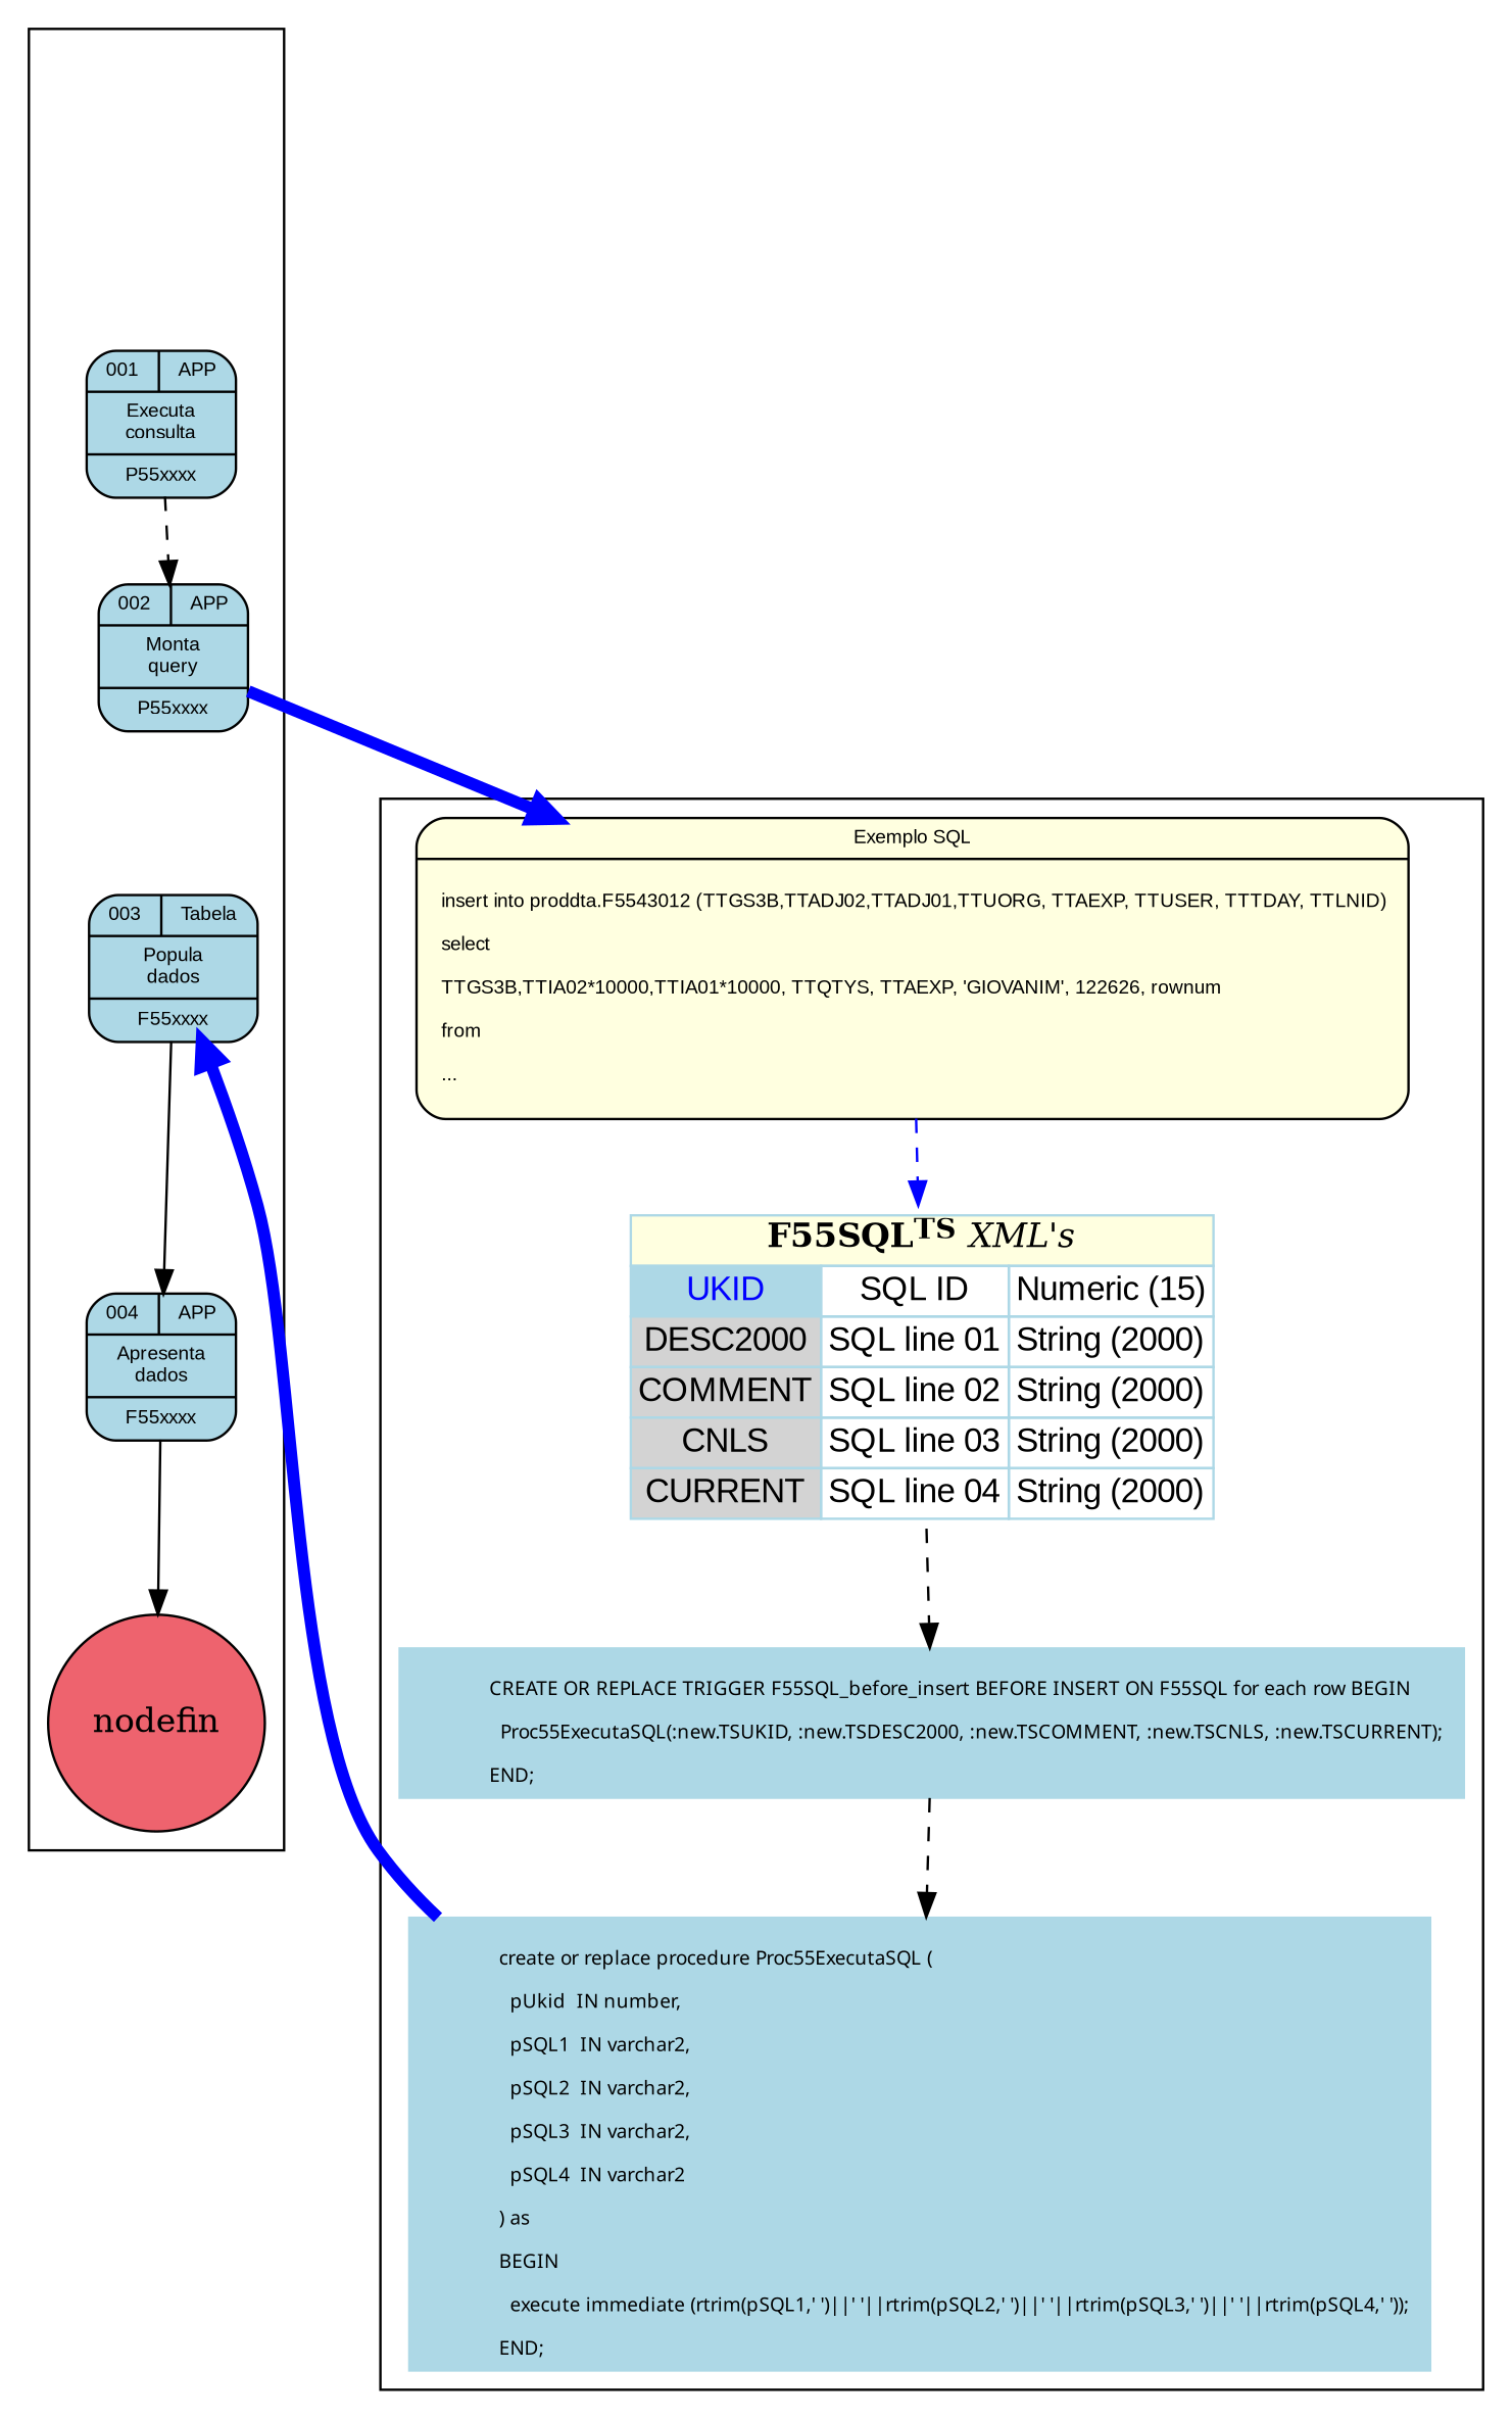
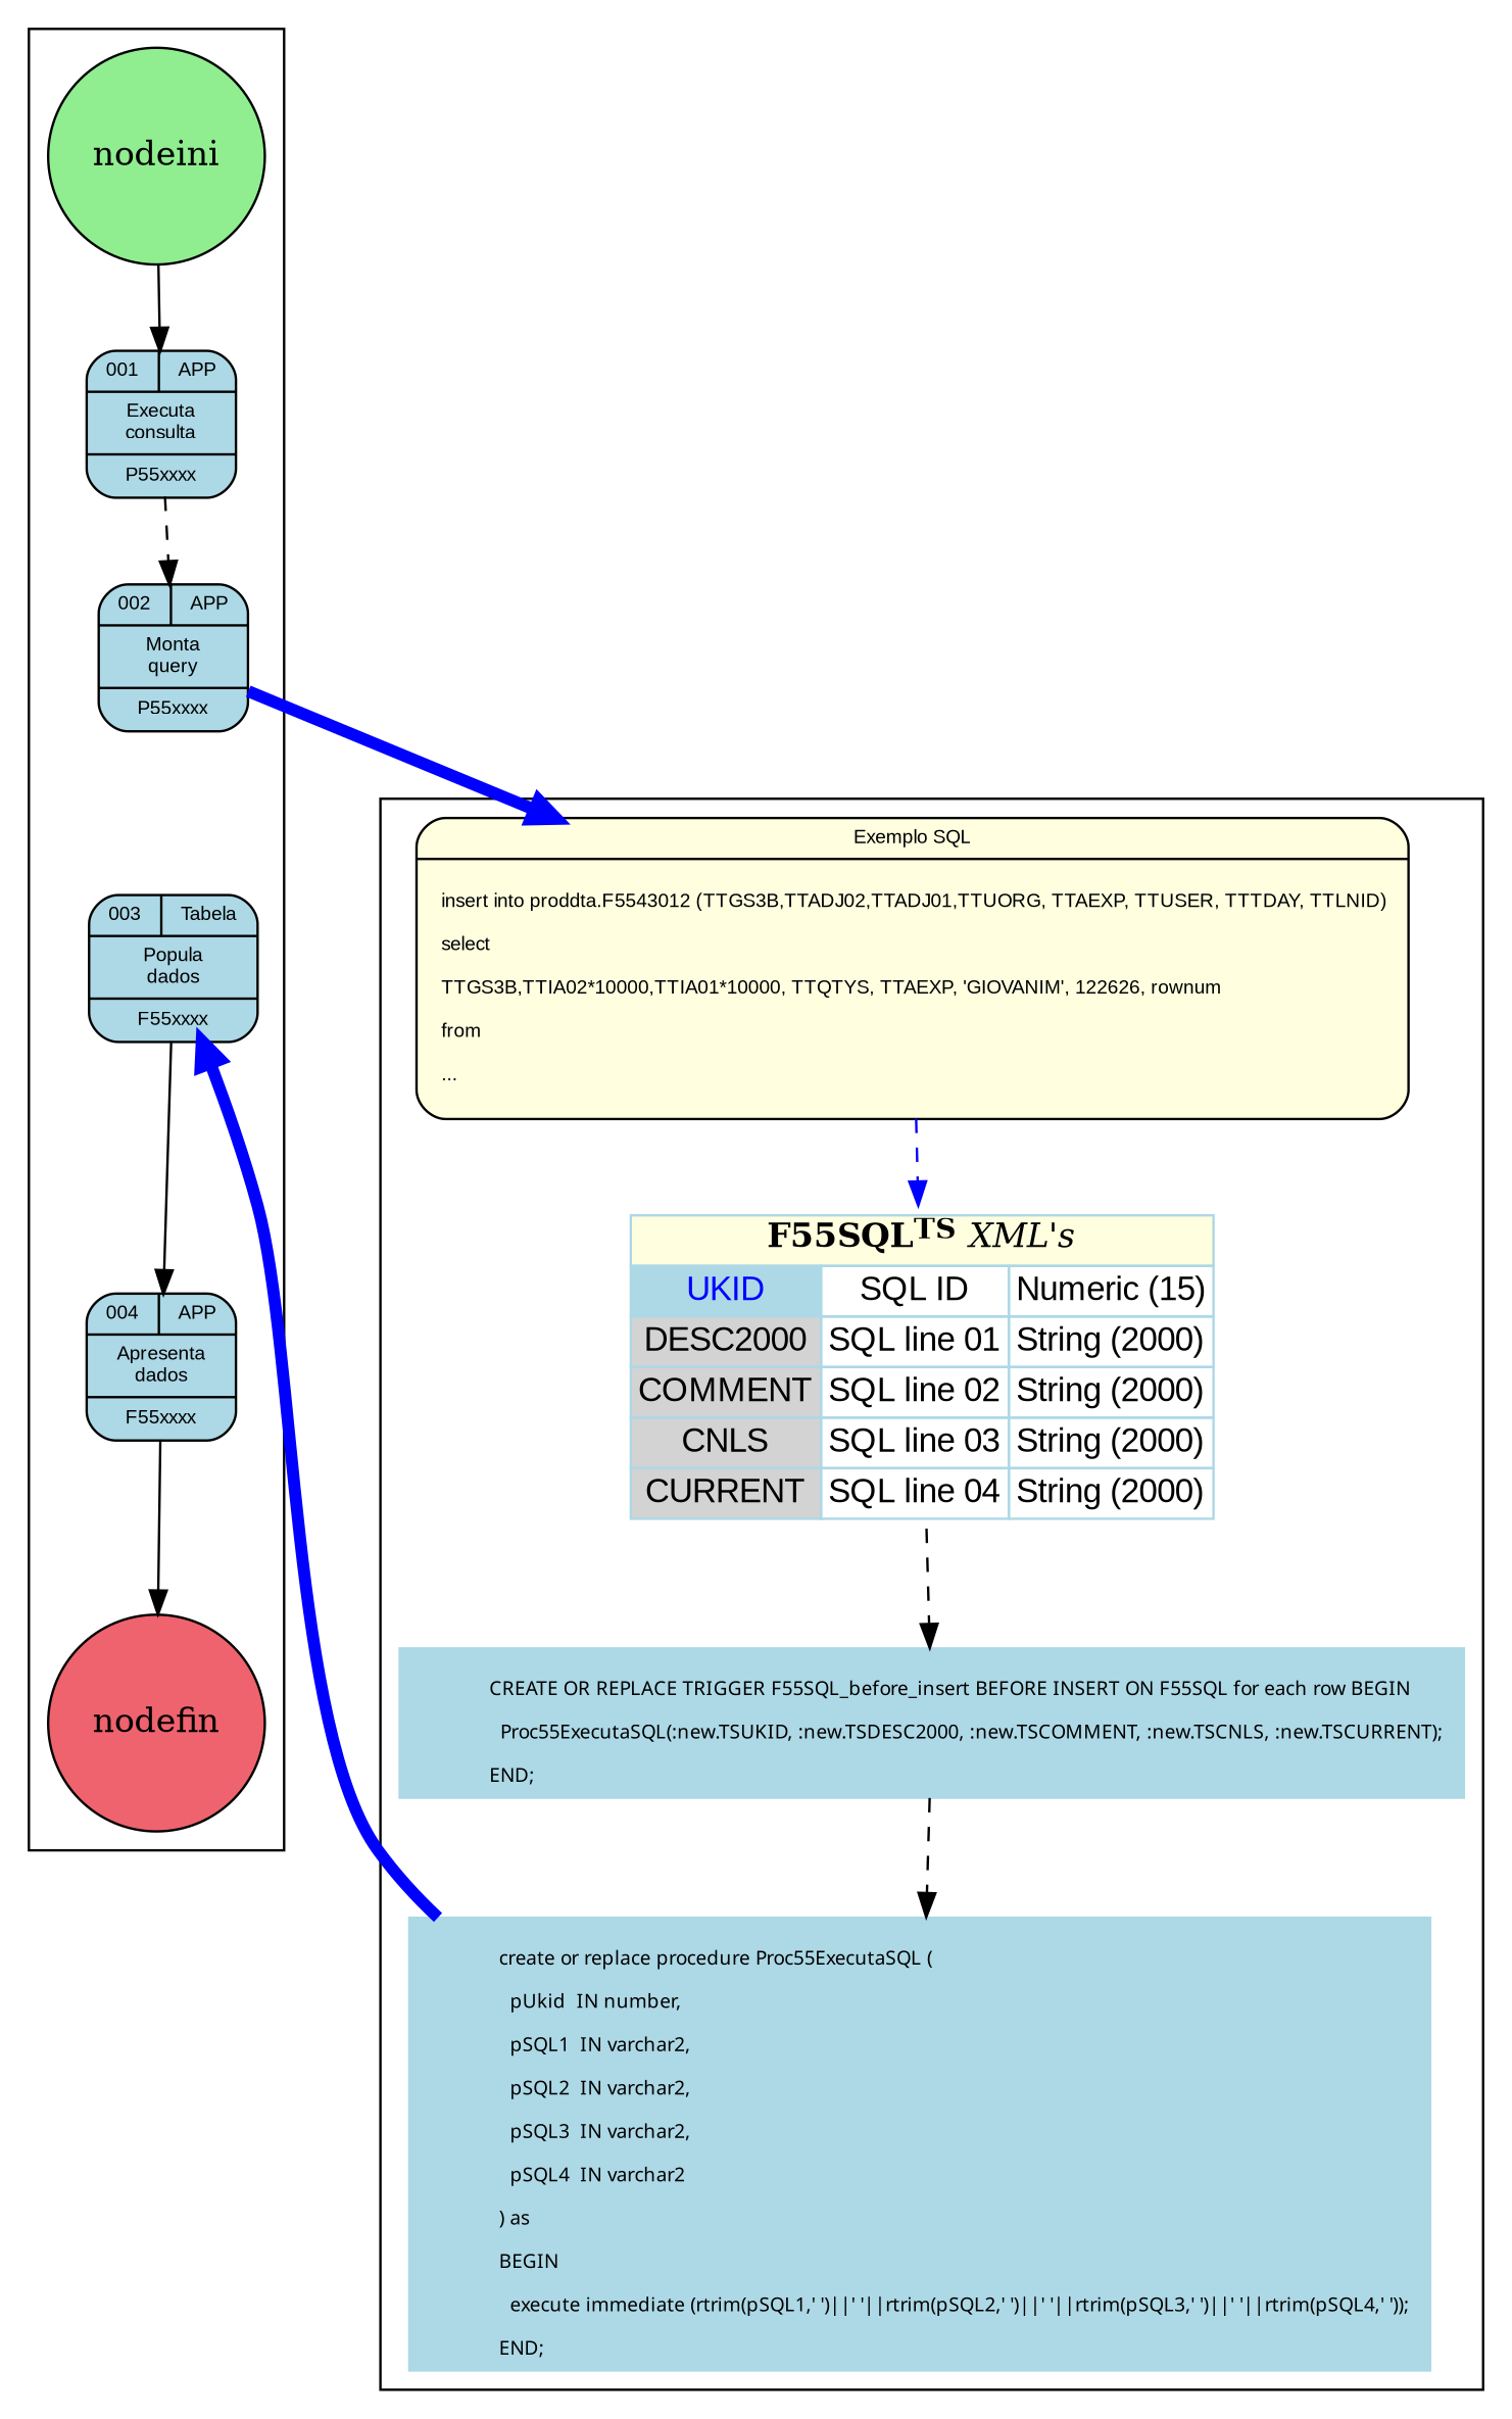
  digraph {
    compound=COMPOUND
    node [fillcolor=lightblue fontname=Arial fontsize=8 shape=record style="rounded,filled"]
    n1 [fillcolor=lightyellow label="{Exemplo SQL|\n               insert into proddta.F5543012 (TTGS3B,TTADJ02,TTADJ01,TTUORG, TTAEXP, TTUSER, TTTDAY, TTLNID)\l\n               select\l\n                 TTGS3B,TTIA02*10000,TTIA01*10000, TTQTYS, TTAEXP, 'GIOVANIM', 122626, rownum\l\n               from\l\n               ...\l\n        }"]
    n2 [label=<         <table border='0' cellborder='1' color='lightblue' cellspacing='0'>           <tr><td colspan="3" bgcolor="lightyellow"><b>F55SQL<sup>TS</sup></b> <i>XML's</i></td></tr>           <tr><td port='col01' bgcolor="lightblue"><font face="arial" color="blue" >UKID</font></td><td><font face="arial">SQL ID</font></td><td><font face="arial">Numeric (15)</font></td></tr>           <tr><td port='col02' bgcolor="lightgray"><font face="arial" color="black">DESC2000</font></td><td><font face="arial">SQL line 01</font></td><td><font face="arial">String (2000)</font></td></tr>           <tr><td port='col03' bgcolor="lightgray"><font face="arial" color="black">COMMENT</font></td><td><font face="arial">SQL line 02</font></td><td><font face="arial">String (2000)</font></td></tr>           <tr><td port='col04' bgcolor="lightgray"><font face="arial" color="black">CNLS</font></td><td><font face="arial">SQL line 03</font></td><td><font face="arial">String (2000)</font></td></tr>           <tr><td port='col05' bgcolor="lightgray"><font face="arial" color="black">CURRENT</font></td><td><font face="arial">SQL line 04</font></td><td><font face="arial">String (2000)</font></td></tr>         </table>     > shape=none fillcolor="" fontname="" fontsize="" style=""]
    n3 [color=lightblue fontname=Courrier label="\n             CREATE OR REPLACE TRIGGER F55SQL_before_insert BEFORE INSERT ON F55SQL for each row BEGIN\l\n               Proc55ExecutaSQL(:new.TSUKID, :new.TSDESC2000, :new.TSCOMMENT, :new.TSCNLS, :new.TSCURRENT);\l\n             END;\l" shape=boxe style=filled]
    n4 [color=lightblue fontname=Courrier label="\n             create or replace procedure Proc55ExecutaSQL (\l\n               pUkid  IN number,\l\n               pSQL1  IN varchar2,\l\n               pSQL2  IN varchar2,\l\n               pSQL3  IN varchar2,\l\n               pSQL4  IN varchar2\l\n             ) as\l\n             BEGIN\l\n               execute immediate (rtrim(pSQL1,' ')||' '||rtrim(pSQL2,' ')||' '||rtrim(pSQL3,' ')||' '||rtrim(pSQL4,' '));\l\n             END;\l" shape=boxe style=filled]
+   nodeini [fillcolor=lightgreen shape=circle style=filled fontname="" fontsize=""]
    n6 [label="{{001|APP}|Executa\nconsulta|P55xxxx}"]
    nodefin [fillcolor="#ee636e" shape=circle style=filled fontname="" fontsize=""]
    n8 [label="{{002|APP}|Monta\nquery|P55xxxx}"]
    n9 [label="{{003|Tabela}|Popula\ndados|F55xxxx}"]
    n10 [label="{{004|APP}|Apresenta\ndados|F55xxxx}"]
    subgraph cluster_1 {
      n1
      n2
      n3
      n4
    }
    subgraph cluster_2 {
+     nodeini
      n6
      nodefin
      n8
      n9
      n10
    }
    n1 -> n2 [color=blue style=dashed]
    n2 -> n3 [style=dashed]
    n3 -> n4 [style=dashed]
    n4 -> n9 [color=blue penwidth=5]
+   nodeini -> n6
    n6 -> n8 [style=dashed]
    n8 -> n1 [color=blue penwidth=5]
    n8 -> n9 [style=invis]
    n9 -> n10
    n10 -> nodefin
  }
